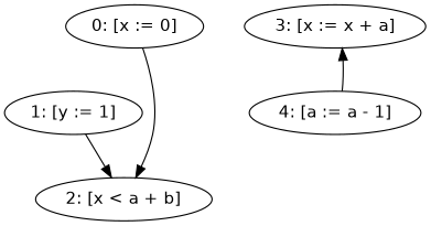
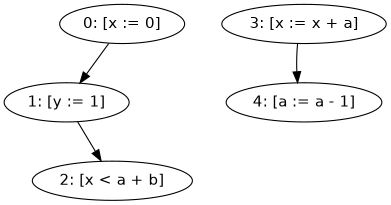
  digraph {
    fontname="DejaVu Sans"
    node [fontname="DejaVu Sans"]
    edge [fontname="DejaVu Sans"]
    n1 [label="0: [x := 0]"]
    n2 [label="1: [y := 1]"]
    n3 [label="2: [x < a + b]"]
    n4 [label="3: [x := x + a]"]
    n5 [label="4: [a := a - 1]"]
-   n1 -> n3
+   n1 -> n2
    n2 -> n3
-   n5 -> n4
+   n4 -> n5
  }
